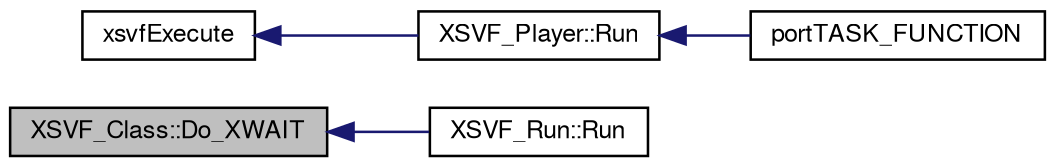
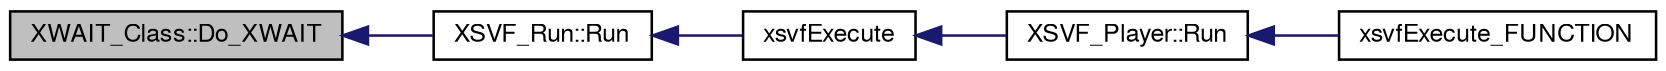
  digraph {
    rankdir=LR
    node [color=black fontname=FreeSans fontsize=10 shape=record]
    edge [color=midnightblue dir=back fontname=FreeSans fontsize=10 labelfontname=FreeSans labelfontsize=10 style=solid]
-   n1 [fillcolor=grey75 fontcolor=black height=0.2 label="XSVF_Class::Do_XWAIT" style=filled width=0.4]
+   n1 [fillcolor=grey75 fontcolor=black height=0.2 label="XWAIT_Class::Do_XWAIT" style=filled width=0.4]
    n2 [height=0.2 label="XSVF_Run::Run" width=0.4]
    n3 [height=0.2 label=xsvfExecute width=0.4]
    n4 [height=0.2 label="XSVF_Player::Run" width=0.4]
-   n5 [height=0.2 label=portTASK_FUNCTION width=0.4]
+   n5 [height=0.2 label=xsvfExecute_FUNCTION width=0.4]
    n1 -> n2
+   n2 -> n3
    n3 -> n4
    n4 -> n5
  }
